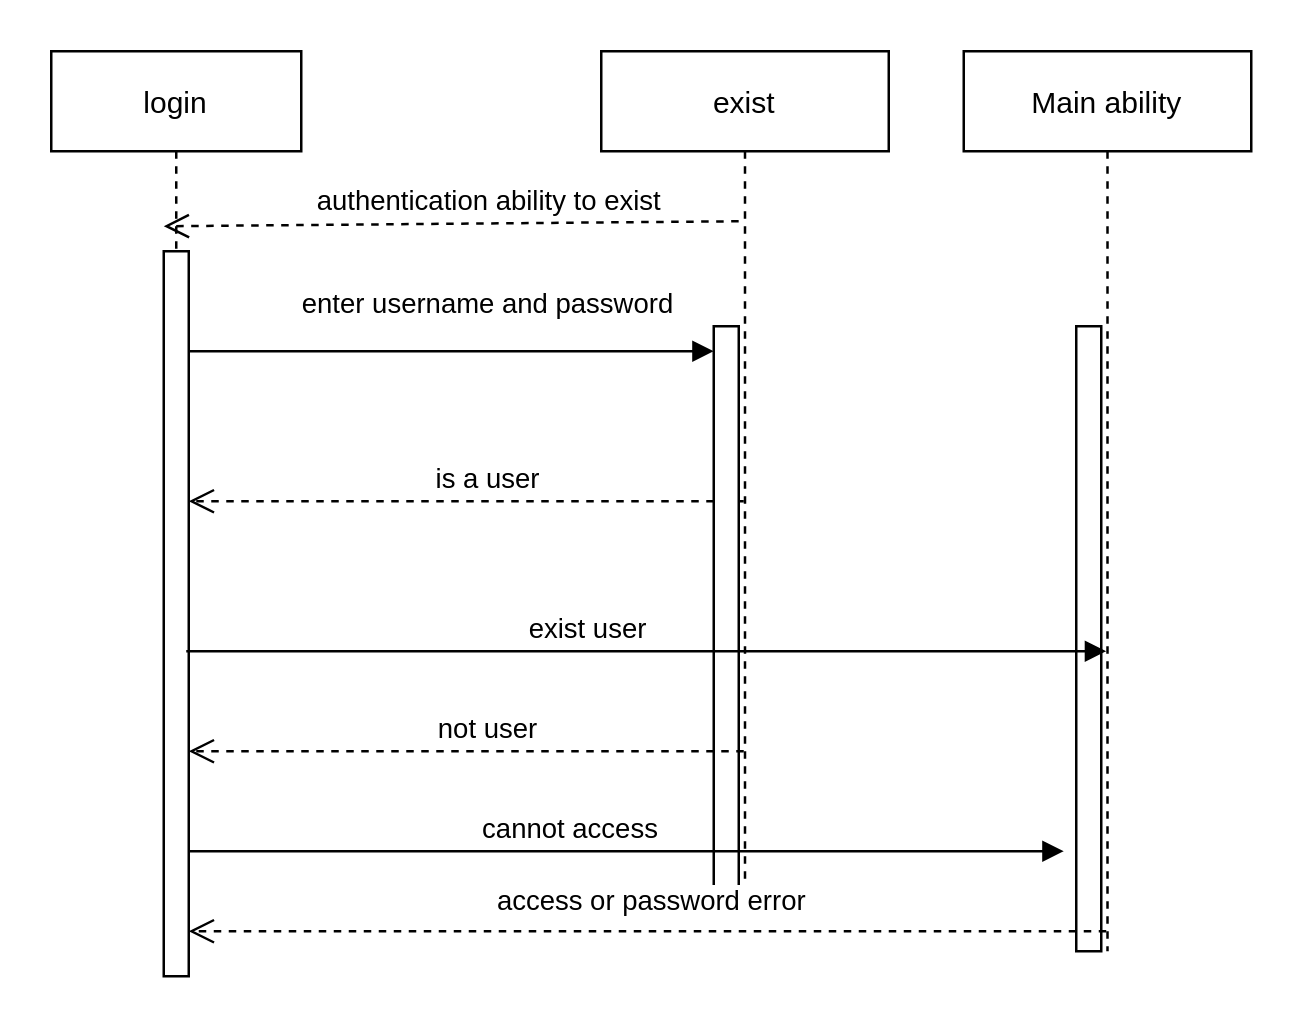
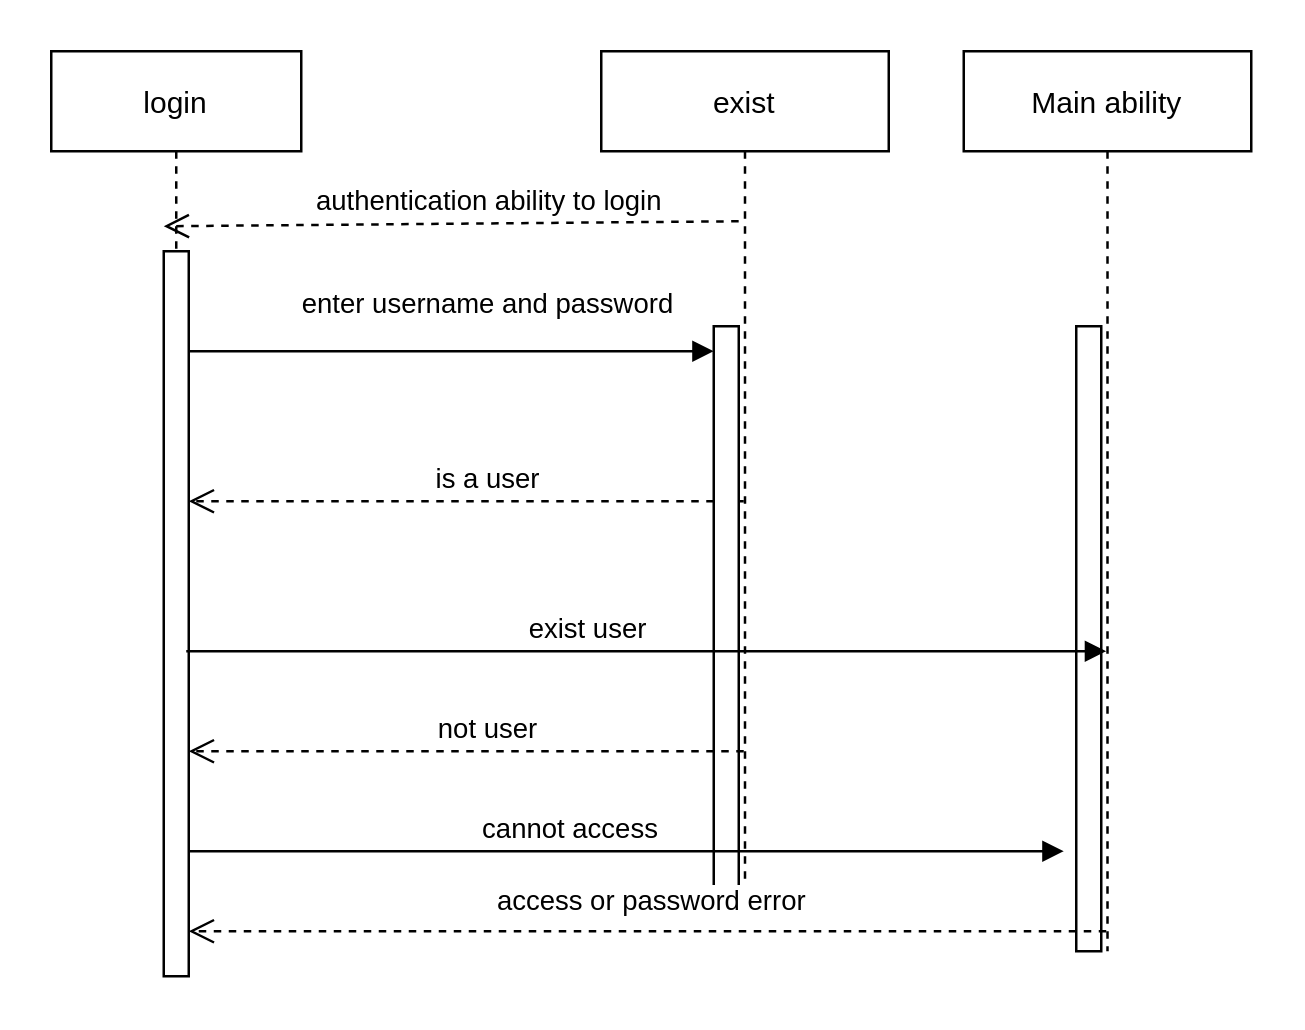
  <mxCell id="0" />
  <mxCell id="1" parent="0" />
  <mxCell id="2" value="login" style="shape=umlLifeline;perimeter=lifelinePerimeter;container=1;collapsible=0;recursiveResize=0;rounded=0;shadow=0;strokeWidth=1;" vertex="1" parent="1"><mxGeometry x="20" y="20" width="100" height="370" as="geometry" /></mxCell>
  <mxCell id="3" value="" style="points=[];perimeter=orthogonalPerimeter;rounded=0;shadow=0;strokeWidth=1;" vertex="1" parent="2"><mxGeometry x="45" y="80" width="10" height="290" as="geometry" /></mxCell>
  <mxCell id="4" value="is a user" style="verticalAlign=bottom;endArrow=open;dashed=1;endSize=8;shadow=0;strokeWidth=1;" edge="1" parent="1" source="6" target="3"><mxGeometry x="-0.081" relative="1" as="geometry"><mxPoint x="175" y="176" as="targetPoint" /><mxPoint x="245" y="299.5" as="sourcePoint" /><Array as="points"><mxPoint x="155" y="200" /></Array><mxPoint as="offset" /></mxGeometry></mxCell>
  <mxCell id="5" value="enter username and password" style="verticalAlign=bottom;endArrow=block;shadow=0;strokeWidth=1;" edge="1" parent="1" source="3" target="7"><mxGeometry x="0.143" y="10" relative="1" as="geometry"><mxPoint x="175" y="100" as="sourcePoint" /><mxPoint x="245" y="100" as="targetPoint" /><Array as="points"><mxPoint x="205" y="140" /></Array><mxPoint as="offset" /></mxGeometry></mxCell>
  <mxCell id="6" value="exist" style="shape=umlLifeline;perimeter=lifelinePerimeter;container=1;collapsible=0;recursiveResize=0;rounded=0;shadow=0;strokeWidth=1;" vertex="1" parent="1"><mxGeometry x="240" y="20" width="115" height="340" as="geometry" /></mxCell>
  <mxCell id="7" value="" style="points=[];perimeter=orthogonalPerimeter;rounded=0;shadow=0;strokeWidth=1;" vertex="1" parent="6"><mxGeometry x="45" y="110" width="10" height="230" as="geometry" /></mxCell>
  <mxCell id="8" value="" style="verticalAlign=bottom;endArrow=open;dashed=1;endSize=8;shadow=0;strokeWidth=1;exitX=0.478;exitY=0.2;exitDx=0;exitDy=0;exitPerimeter=0;" edge="1" parent="1" source="6"><mxGeometry x="1" y="-73" relative="1" as="geometry"><mxPoint x="65" y="90" as="targetPoint" /><mxPoint x="205" y="90" as="sourcePoint" /><mxPoint x="-70" y="53" as="offset" /></mxGeometry></mxCell>
- <mxCell id="9" value="&lt;span style=&quot;font-size: 11px ; background-color: rgb(255 , 255 , 255)&quot;&gt;authentication ability to exist&lt;/span&gt;" style="text;html=1;align=center;verticalAlign=middle;resizable=0;points=[];autosize=1;" vertex="1" parent="1"><mxGeometry x="120" y="70" width="150" height="20" as="geometry" /></mxCell>
+ <mxCell id="9" value="&lt;span style=&quot;font-size: 11px ; background-color: rgb(255 , 255 , 255)&quot;&gt;authentication ability to login&lt;/span&gt;" style="text;html=1;align=center;verticalAlign=middle;resizable=0;points=[];autosize=1;" vertex="1" parent="1"><mxGeometry x="120" y="70" width="150" height="20" as="geometry" /></mxCell>
  <mxCell id="10" value="Main ability" style="shape=umlLifeline;perimeter=lifelinePerimeter;container=1;collapsible=0;recursiveResize=0;rounded=0;shadow=0;strokeWidth=1;" vertex="1" parent="1"><mxGeometry x="385" y="20" width="115" height="360" as="geometry" /></mxCell>
  <mxCell id="11" value="" style="points=[];perimeter=orthogonalPerimeter;rounded=0;shadow=0;strokeWidth=1;" vertex="1" parent="10"><mxGeometry x="45" y="110" width="10" height="250" as="geometry" /></mxCell>
  <mxCell id="12" value="exist user" style="verticalAlign=bottom;endArrow=block;shadow=0;strokeWidth=1;" edge="1" parent="1" target="10"><mxGeometry x="-0.125" relative="1" as="geometry"><mxPoint x="74" y="260" as="sourcePoint" /><mxPoint x="285" y="270" as="targetPoint" /><Array as="points"><mxPoint x="245" y="260" /></Array><mxPoint as="offset" /></mxGeometry></mxCell>
  <mxCell id="13" value="not user" style="verticalAlign=bottom;endArrow=open;dashed=1;endSize=8;shadow=0;strokeWidth=1;" edge="1" parent="1"><mxGeometry x="-0.081" relative="1" as="geometry"><mxPoint x="75" y="300" as="targetPoint" /><mxPoint x="297" y="300" as="sourcePoint" /><Array as="points"><mxPoint x="155" y="300" /></Array><mxPoint as="offset" /></mxGeometry></mxCell>
  <mxCell id="14" value="cannot access" style="verticalAlign=bottom;endArrow=block;shadow=0;strokeWidth=1;" edge="1" parent="1"><mxGeometry x="-0.125" relative="1" as="geometry"><mxPoint x="75" y="340" as="sourcePoint" /><mxPoint x="425" y="340" as="targetPoint" /><Array as="points"><mxPoint x="246" y="340" /></Array><mxPoint as="offset" /></mxGeometry></mxCell>
  <mxCell id="15" value="&lt;span style=&quot;font-size: 11px ; background-color: rgb(255 , 255 , 255)&quot;&gt;access or password error&lt;/span&gt;" style="text;html=1;align=center;verticalAlign=middle;resizable=0;points=[];autosize=1;" vertex="1" parent="1"><mxGeometry x="185" y="350" width="150" height="20" as="geometry" /></mxCell>
  <mxCell id="16" value="" style="verticalAlign=bottom;endArrow=open;dashed=1;endSize=8;shadow=0;strokeWidth=1;" edge="1" parent="1" source="10"><mxGeometry x="1" y="-73" relative="1" as="geometry"><mxPoint x="75" y="372" as="targetPoint" /><mxPoint x="304.97" y="370" as="sourcePoint" /><mxPoint x="-70" y="53" as="offset" /></mxGeometry></mxCell>
